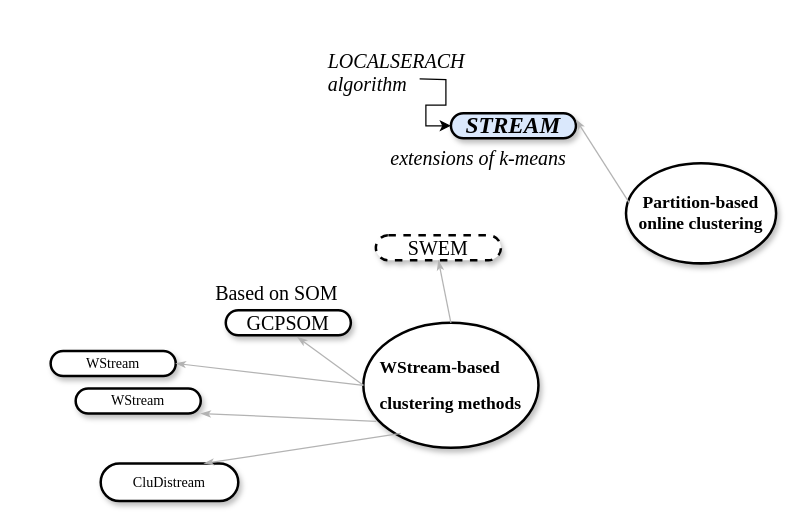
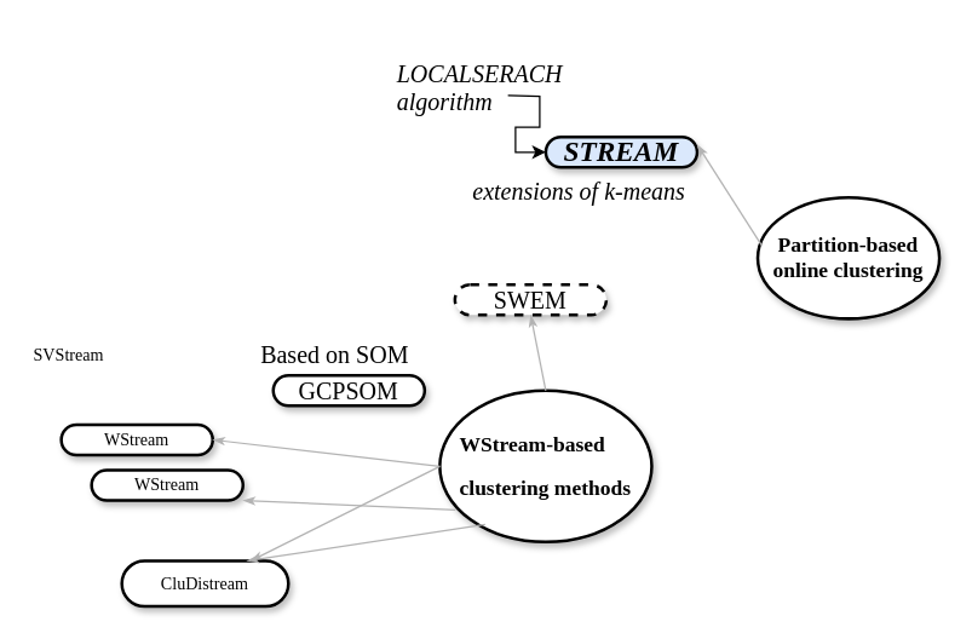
  <mxCell id="0" />
  <mxCell id="1" parent="0" />
  <mxCell id="2" value="&lt;p class=&quot;MsoNormal&quot;&gt;&lt;b&gt;&lt;span&gt;&lt;font face=&quot;Calibri&quot; style=&quot;font-size: 14px&quot;&gt;Partition-based online clustering&lt;/font&gt;&lt;/span&gt;&lt;/b&gt;&lt;/p&gt;" style="ellipse;whiteSpace=wrap;html=1;rounded=1;shadow=1;comic=0;labelBackgroundColor=none;strokeWidth=2;fontFamily=Verdana;fontSize=12;align=center;" vertex="1" parent="1"><mxGeometry x="500" y="130" width="120" height="80" as="geometry" /></mxCell>
  <mxCell id="3" value="&lt;p class=&quot;MsoNormal&quot;&gt;&lt;b&gt;&lt;i&gt;&lt;span style=&quot;font-size: 14pt&quot;&gt;&lt;font face=&quot;Calibri&quot;&gt;STREAM&lt;/font&gt;&lt;/span&gt;&lt;/i&gt;&lt;/b&gt;&lt;/p&gt;" style="whiteSpace=wrap;html=1;rounded=1;shadow=1;comic=0;labelBackgroundColor=none;strokeWidth=2;fontFamily=Verdana;fontSize=12;align=center;arcSize=50;fillColor=#dae8fc;" vertex="1" parent="1"><mxGeometry x="360" y="90" width="100" height="20" as="geometry" /></mxCell>
  <mxCell id="4" style="edgeStyle=orthogonalEdgeStyle;rounded=0;orthogonalLoop=1;jettySize=auto;html=1;entryX=0;entryY=0.5;entryDx=0;entryDy=0;" edge="1" parent="1" target="3"><mxGeometry relative="1" as="geometry"><mxPoint x="335" y="62.5" as="sourcePoint" /></mxGeometry></mxCell>
  <mxCell id="5" value="&lt;p class=&quot;MsoNormal&quot;&gt;&lt;i&gt;&lt;span style=&quot;font-style: italic ; font-size: 12.0pt&quot;&gt;&lt;font face=&quot;Calibri&quot;&gt;extensions of k-means&lt;/font&gt;&lt;/span&gt;&lt;/i&gt;&lt;/p&gt;" style="text;whiteSpace=wrap;html=1;" vertex="1" parent="1"><mxGeometry x="310" y="97.5" width="170" height="40" as="geometry" /></mxCell>
  <mxCell id="6" value="" style="edgeStyle=none;rounded=1;html=1;labelBackgroundColor=none;startArrow=none;startFill=0;startSize=5;endArrow=classicThin;endFill=1;endSize=5;jettySize=auto;orthogonalLoop=1;strokeColor=#B3B3B3;strokeWidth=1;fontFamily=Verdana;fontSize=12;exitX=0.023;exitY=0.398;exitDx=0;exitDy=0;exitPerimeter=0;entryX=1;entryY=0.25;entryDx=0;entryDy=0;" edge="1" parent="1" source="2" target="3"><mxGeometry relative="1" as="geometry"><mxPoint x="877.679" y="168.842" as="sourcePoint" /><mxPoint x="820" y="158.696" as="targetPoint" /></mxGeometry></mxCell>
  <mxCell id="7" value="&lt;p class=&quot;MsoNormal&quot; align=&quot;justify&quot; style=&quot;text-align: justify&quot;&gt;&lt;b style=&quot;font-family: &amp;#34;helvetica&amp;#34; ; text-align: left&quot;&gt;&lt;font face=&quot;Calibri&quot; style=&quot;font-size: 14px&quot;&gt;WStream-based&amp;nbsp;&lt;/font&gt;&lt;/b&gt;&lt;/p&gt;&lt;p class=&quot;MsoNormal&quot; align=&quot;justify&quot; style=&quot;text-align: justify&quot;&gt;&lt;b style=&quot;font-family: &amp;#34;helvetica&amp;#34; ; text-align: left&quot;&gt;&lt;font face=&quot;Calibri&quot; style=&quot;font-size: 14px&quot;&gt;clustering methods&lt;/font&gt;&lt;/b&gt;&lt;br&gt;&lt;/p&gt;" style="ellipse;whiteSpace=wrap;html=1;rounded=1;shadow=1;comic=0;labelBackgroundColor=none;strokeWidth=2;fontFamily=Verdana;fontSize=12;align=center;" vertex="1" parent="1"><mxGeometry x="290" y="257.5" width="140" height="100" as="geometry" /></mxCell>
  <mxCell id="8" value="&lt;p class=&quot;MsoNormal&quot;&gt;&lt;span style=&quot;font-size: 12pt&quot;&gt;&lt;font face=&quot;Calibri&quot;&gt;SWEM&lt;/font&gt;&lt;/span&gt;&lt;/p&gt;" style="whiteSpace=wrap;html=1;rounded=1;shadow=1;comic=0;labelBackgroundColor=none;strokeWidth=2;fontFamily=Verdana;fontSize=12;align=center;arcSize=50;dashed=1;" vertex="1" parent="1"><mxGeometry x="300" y="187.5" width="100" height="20" as="geometry" /></mxCell>
  <mxCell id="9" value="&lt;p class=&quot;MsoNormal&quot;&gt;&lt;span style=&quot;font-size: 12.0pt&quot;&gt;&lt;font face=&quot;Calibri&quot;&gt;GCPSOM&lt;/font&gt;&lt;/span&gt;&lt;/p&gt;" style="whiteSpace=wrap;html=1;rounded=1;shadow=1;comic=0;labelBackgroundColor=none;strokeWidth=2;fontFamily=Verdana;fontSize=12;align=center;arcSize=50;" vertex="1" parent="1"><mxGeometry x="180" y="247.5" width="100" height="20" as="geometry" /></mxCell>
  <mxCell id="10" value="" style="edgeStyle=none;rounded=1;html=1;labelBackgroundColor=none;startArrow=none;startFill=0;startSize=5;endArrow=classicThin;endFill=1;endSize=5;jettySize=auto;orthogonalLoop=1;strokeColor=#B3B3B3;strokeWidth=1;fontFamily=Verdana;fontSize=12;exitX=0.5;exitY=0;exitDx=0;exitDy=0;entryX=0.5;entryY=1;entryDx=0;entryDy=0;" edge="1" parent="1" source="7" target="8"><mxGeometry relative="1" as="geometry"><mxPoint x="586.388" y="226.294" as="sourcePoint" /><mxPoint x="484.601" y="130.179" as="targetPoint" /></mxGeometry></mxCell>
- <mxCell id="11" value="" style="edgeStyle=none;rounded=1;html=1;labelBackgroundColor=none;startArrow=none;startFill=0;startSize=5;endArrow=classicThin;endFill=1;endSize=5;jettySize=auto;orthogonalLoop=1;strokeColor=#B3B3B3;strokeWidth=1;fontFamily=Verdana;fontSize=12;exitX=0;exitY=0.5;exitDx=0;exitDy=0;entryX=0.572;entryY=1.07;entryDx=0;entryDy=0;entryPerimeter=0;" edge="1" parent="1" source="7" target="9"><mxGeometry relative="1" as="geometry"><mxPoint x="350" y="257.5" as="sourcePoint" /><mxPoint x="300" y="217.5" as="targetPoint" /></mxGeometry></mxCell>
+ <mxCell id="11" value="" style="edgeStyle=none;rounded=1;html=1;labelBackgroundColor=none;startArrow=none;startFill=0;startSize=5;endArrow=classicThin;endFill=1;endSize=5;jettySize=auto;orthogonalLoop=1;strokeColor=#B3B3B3;strokeWidth=1;fontFamily=Verdana;fontSize=12;exitX=0;exitY=0.5;exitDx=0;exitDy=0;" edge="1" parent="1" source="7" target="16"><mxGeometry relative="1" as="geometry"><mxPoint x="350" y="257.5" as="sourcePoint" /><mxPoint x="300" y="217.5" as="targetPoint" /></mxGeometry></mxCell>
  <mxCell id="12" value="&lt;div&gt;&lt;span style=&quot;font-family: &amp;#34;calibri&amp;#34; ; color: rgb(0 , 0 , 0)&quot;&gt;&lt;font style=&quot;font-size: 16px&quot;&gt;Based on SOM&lt;/font&gt;&lt;br&gt;&lt;/span&gt;&lt;/div&gt;" style="text;whiteSpace=wrap;html=1;" vertex="1" parent="1"><mxGeometry x="170" y="217.5" width="100" height="40" as="geometry" /></mxCell>
  <mxCell id="13" value="&lt;p class=&quot;MsoNormal&quot;&gt;&lt;i&gt;&lt;span style=&quot;font-style: italic ; font-size: 12.0pt&quot;&gt;&lt;font face=&quot;Calibri&quot;&gt;LOCALSERACH algorithm&lt;/font&gt;&lt;/span&gt;&lt;/i&gt;&lt;/p&gt;" style="text;whiteSpace=wrap;html=1;" vertex="1" parent="1"><mxGeometry x="260" y="20" width="120" height="50" as="geometry" /></mxCell>
  <mxCell id="14" value="&lt;p class=&quot;MsoNormal&quot;&gt;&lt;span style=&quot;font-family: &amp;#34;advpcourier&amp;#34; ; font-size: 11.291px ; text-align: left&quot;&gt;WStream&lt;/span&gt;&lt;br&gt;&lt;/p&gt;" style="whiteSpace=wrap;html=1;rounded=1;shadow=1;comic=0;labelBackgroundColor=none;strokeWidth=2;fontFamily=Verdana;fontSize=12;align=center;arcSize=50;" vertex="1" parent="1"><mxGeometry x="60" y="310" width="100" height="20" as="geometry" /></mxCell>
  <mxCell id="15" value="" style="edgeStyle=none;rounded=1;html=1;labelBackgroundColor=none;startArrow=none;startFill=0;startSize=5;endArrow=classicThin;endFill=1;endSize=5;jettySize=auto;orthogonalLoop=1;strokeColor=#B3B3B3;strokeWidth=1;fontFamily=Verdana;fontSize=12;exitX=0.074;exitY=0.789;exitDx=0;exitDy=0;entryX=1;entryY=1;entryDx=0;entryDy=0;exitPerimeter=0;" edge="1" parent="1" source="7" target="14"><mxGeometry relative="1" as="geometry"><mxPoint x="300" y="317.5" as="sourcePoint" /><mxPoint x="247.2" y="278.9" as="targetPoint" /></mxGeometry></mxCell>
  <mxCell id="16" value="&lt;p class=&quot;MsoNormal&quot;&gt;&lt;span style=&quot;font-family: &amp;#34;advpcourier&amp;#34; ; font-size: 11.291px ; text-align: left&quot;&gt;CluDistream&lt;/span&gt;&lt;br&gt;&lt;/p&gt;" style="whiteSpace=wrap;html=1;rounded=1;shadow=1;comic=0;labelBackgroundColor=none;strokeWidth=2;fontFamily=Verdana;fontSize=12;align=center;arcSize=50;" vertex="1" parent="1"><mxGeometry x="80" y="370" width="110" height="30" as="geometry" /></mxCell>
  <mxCell id="17" value="" style="edgeStyle=none;rounded=1;html=1;labelBackgroundColor=none;startArrow=none;startFill=0;startSize=5;endArrow=classicThin;endFill=1;endSize=5;jettySize=auto;orthogonalLoop=1;strokeColor=#B3B3B3;strokeWidth=1;fontFamily=Verdana;fontSize=12;entryX=0.75;entryY=0;entryDx=0;entryDy=0;" edge="1" parent="1" target="16"><mxGeometry relative="1" as="geometry"><mxPoint x="320" y="346" as="sourcePoint" /><mxPoint x="170" y="340" as="targetPoint" /></mxGeometry></mxCell>
+ <mxCell id="18" value="&lt;div&gt;&lt;span style=&quot;font-size: 8.468pt ; font-family: &amp;quot;advpcourier&amp;quot; ; color: rgb(0 , 0 , 0)&quot;&gt;SVStream&lt;/span&gt;&lt;/div&gt;" style="text;whiteSpace=wrap;html=1;" vertex="1" parent="1"><mxGeometry x="20" y="220" width="80" height="30" as="geometry" /></mxCell>
  <mxCell id="19" value="&lt;p class=&quot;MsoNormal&quot;&gt;&lt;span style=&quot;font-family: &amp;#34;advpcourier&amp;#34; ; font-size: 11.291px ; text-align: left&quot;&gt;WStream&lt;/span&gt;&lt;br&gt;&lt;/p&gt;" style="whiteSpace=wrap;html=1;rounded=1;shadow=1;comic=0;labelBackgroundColor=none;strokeWidth=2;fontFamily=Verdana;fontSize=12;align=center;arcSize=50;" vertex="1" parent="1"><mxGeometry x="40" y="280" width="100" height="20" as="geometry" /></mxCell>
  <mxCell id="20" value="" style="edgeStyle=none;rounded=1;html=1;labelBackgroundColor=none;startArrow=none;startFill=0;startSize=5;endArrow=classicThin;endFill=1;endSize=5;jettySize=auto;orthogonalLoop=1;strokeColor=#B3B3B3;strokeWidth=1;fontFamily=Verdana;fontSize=12;exitX=0;exitY=0.5;exitDx=0;exitDy=0;entryX=1;entryY=0.5;entryDx=0;entryDy=0;" edge="1" parent="1" source="7" target="19"><mxGeometry relative="1" as="geometry"><mxPoint x="300" y="317.5" as="sourcePoint" /><mxPoint x="247.2" y="278.9" as="targetPoint" /></mxGeometry></mxCell>
